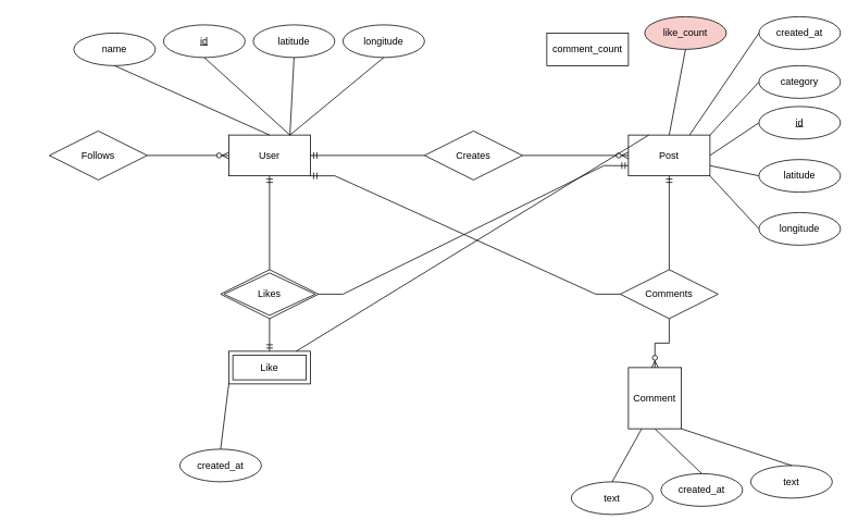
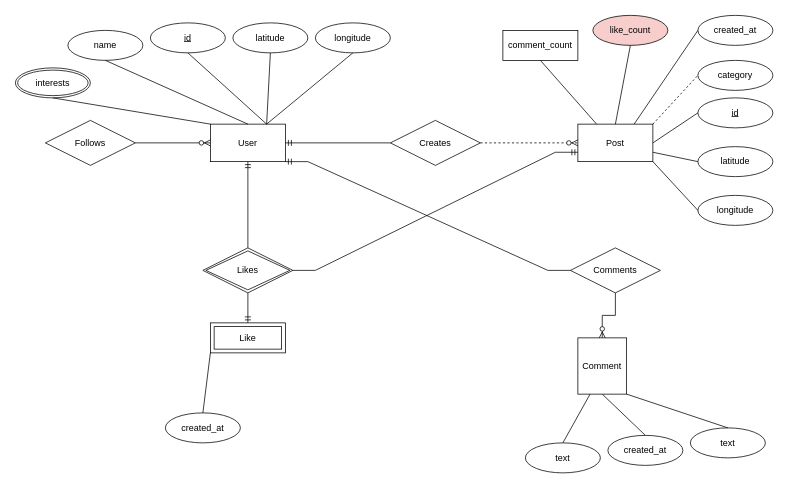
  <mxCell id="0" />
  <mxCell id="1" parent="0" />
  <mxCell id="2" value="User" style="html=1;dashed=0;whiteSpace=wrap;" vertex="1" parent="1"><mxGeometry x="280" y="165" width="100" height="50" as="geometry" /></mxCell>
  <mxCell id="3" value="name" style="ellipse;whiteSpace=wrap;html=1;align=center;" vertex="1" parent="1"><mxGeometry x="90" y="40" width="100" height="40" as="geometry" /></mxCell>
+ <mxCell id="4" value="interests" style="ellipse;shape=doubleEllipse;margin=3;whiteSpace=wrap;html=1;align=center;" vertex="1" parent="1"><mxGeometry x="20" y="90" width="100" height="40" as="geometry" /></mxCell>
  <mxCell id="5" value="Post" style="html=1;dashed=0;whiteSpace=wrap;" vertex="1" parent="1"><mxGeometry x="770" y="165" width="100" height="50" as="geometry" /></mxCell>
  <mxCell id="6" value="Like" style="shape=ext;margin=3;double=1;whiteSpace=wrap;html=1;align=center;" vertex="1" parent="1"><mxGeometry x="280" y="430" width="100" height="40" as="geometry" /></mxCell>
  <mxCell id="7" value="created_at" style="ellipse;whiteSpace=wrap;html=1;align=center;" vertex="1" parent="1"><mxGeometry x="220" y="550" width="100" height="40" as="geometry" /></mxCell>
  <mxCell id="8" value="created_at" style="ellipse;whiteSpace=wrap;html=1;align=center;" vertex="1" parent="1"><mxGeometry x="810" y="580" width="100" height="40" as="geometry" /></mxCell>
  <mxCell id="9" value="created_at" style="ellipse;whiteSpace=wrap;html=1;align=center;" vertex="1" parent="1"><mxGeometry x="930" y="20" width="100" height="40" as="geometry" /></mxCell>
  <mxCell id="10" value="" style="endArrow=none;html=1;rounded=0;entryX=0;entryY=1;entryDx=0;entryDy=0;exitX=0.5;exitY=0;exitDx=0;exitDy=0;" edge="1" parent="1" source="7" target="6"><mxGeometry width="50" height="50" relative="1" as="geometry"><mxPoint x="190" y="240" as="sourcePoint" /><mxPoint x="240" y="190" as="targetPoint" /></mxGeometry></mxCell>
  <mxCell id="11" value="" style="endArrow=none;html=1;rounded=0;entryX=0.5;entryY=0;entryDx=0;entryDy=0;exitX=0.5;exitY=1;exitDx=0;exitDy=0;" edge="1" parent="1" source="20" target="8"><mxGeometry width="50" height="50" relative="1" as="geometry"><mxPoint x="610" y="480" as="sourcePoint" /><mxPoint x="460" y="290" as="targetPoint" /></mxGeometry></mxCell>
  <mxCell id="12" value="text" style="ellipse;whiteSpace=wrap;html=1;align=center;" vertex="1" parent="1"><mxGeometry x="700" y="590" width="100" height="40" as="geometry" /></mxCell>
  <mxCell id="13" value="" style="endArrow=none;html=1;rounded=0;entryX=0.5;entryY=0;entryDx=0;entryDy=0;exitX=0.25;exitY=1;exitDx=0;exitDy=0;" edge="1" parent="1" source="20" target="12"><mxGeometry width="50" height="50" relative="1" as="geometry"><mxPoint x="554" y="480" as="sourcePoint" /><mxPoint x="650" y="560" as="targetPoint" /></mxGeometry></mxCell>
  <mxCell id="14" value="id" style="ellipse;whiteSpace=wrap;html=1;align=center;fontStyle=4;" vertex="1" parent="1"><mxGeometry x="200" y="30" width="100" height="40" as="geometry" /></mxCell>
  <mxCell id="15" value="id" style="ellipse;whiteSpace=wrap;html=1;align=center;fontStyle=4;" vertex="1" parent="1"><mxGeometry x="930" y="130" width="100" height="40" as="geometry" /></mxCell>
  <mxCell id="16" value="Follows" style="shape=rhombus;perimeter=rhombusPerimeter;whiteSpace=wrap;html=1;align=center;" vertex="1" parent="1"><mxGeometry x="60" y="160" width="120" height="60" as="geometry" /></mxCell>
  <mxCell id="17" value="Likes" style="shape=rhombus;double=1;perimeter=rhombusPerimeter;whiteSpace=wrap;html=1;align=center;" vertex="1" parent="1"><mxGeometry x="270" y="330" width="120" height="60" as="geometry" /></mxCell>
  <mxCell id="18" value="Creates" style="shape=rhombus;perimeter=rhombusPerimeter;whiteSpace=wrap;html=1;align=center;" vertex="1" parent="1"><mxGeometry x="520" y="160" width="120" height="60" as="geometry" /></mxCell>
  <mxCell id="19" value="" style="edgeStyle=entityRelationEdgeStyle;fontSize=12;html=1;endArrow=ERzeroToMany;endFill=1;rounded=0;" edge="1" parent="1" source="16"><mxGeometry width="100" height="100" relative="1" as="geometry"><mxPoint x="180" y="290" as="sourcePoint" /><mxPoint x="280" y="190" as="targetPoint" /></mxGeometry></mxCell>
  <mxCell id="20" value="Comment" style="html=1;dashed=0;whiteSpace=wrap;" vertex="1" parent="1"><mxGeometry x="770" y="450" width="65" height="75" as="geometry" /></mxCell>
  <mxCell id="21" value="Comments" style="shape=rhombus;perimeter=rhombusPerimeter;whiteSpace=wrap;html=1;align=center;" vertex="1" parent="1"><mxGeometry x="760" y="330" width="120" height="60" as="geometry" /></mxCell>
- <mxCell id="22" value="" style="fontSize=12;html=1;endArrow=ERzeroToMany;endFill=1;rounded=0;entryX=0;entryY=0.5;entryDx=0;entryDy=0;exitX=1;exitY=0.5;exitDx=0;exitDy=0;" edge="1" parent="1" source="18" target="5"><mxGeometry width="100" height="100" relative="1" as="geometry"><mxPoint x="660" y="120" as="sourcePoint" /><mxPoint x="770" y="89.5" as="targetPoint" /></mxGeometry></mxCell>
+ <mxCell id="22" value="" style="fontSize=12;html=1;endArrow=ERzeroToMany;endFill=1;rounded=0;entryX=0;entryY=0.5;entryDx=0;entryDy=0;exitX=1;exitY=0.5;exitDx=0;exitDy=0;dashed=1;" edge="1" parent="1" source="18" target="5"><mxGeometry width="100" height="100" relative="1" as="geometry"><mxPoint x="660" y="120" as="sourcePoint" /><mxPoint x="770" y="89.5" as="targetPoint" /></mxGeometry></mxCell>
  <mxCell id="23" value="" style="fontSize=12;html=1;endArrow=ERmandOne;rounded=0;entryX=1;entryY=0.5;entryDx=0;entryDy=0;" edge="1" parent="1" source="18" target="2"><mxGeometry width="100" height="100" relative="1" as="geometry"><mxPoint x="380" y="320" as="sourcePoint" /><mxPoint x="480" y="220" as="targetPoint" /></mxGeometry></mxCell>
- <mxCell id="24" value="" style="fontSize=12;html=1;endArrow=ERmandOne;rounded=0;exitX=0.5;exitY=0;exitDx=0;exitDy=0;entryX=0.5;entryY=1;entryDx=0;entryDy=0;" edge="1" parent="1" source="21" target="5"><mxGeometry width="100" height="100" relative="1" as="geometry"><mxPoint x="670" y="315" as="sourcePoint" /><mxPoint x="770" y="215" as="targetPoint" /></mxGeometry></mxCell>
  <mxCell id="25" value="" style="edgeStyle=orthogonalEdgeStyle;fontSize=12;html=1;endArrow=ERzeroToMany;endFill=1;rounded=0;entryX=0.5;entryY=0;entryDx=0;entryDy=0;exitX=0.5;exitY=1;exitDx=0;exitDy=0;" edge="1" parent="1" source="21" target="20"><mxGeometry width="100" height="100" relative="1" as="geometry"><mxPoint x="320" y="434" as="sourcePoint" /><mxPoint x="499" y="430" as="targetPoint" /></mxGeometry></mxCell>
  <mxCell id="26" value="" style="edgeStyle=entityRelationEdgeStyle;fontSize=12;html=1;endArrow=ERmandOne;rounded=0;entryX=1;entryY=1;entryDx=0;entryDy=0;exitX=0;exitY=0.5;exitDx=0;exitDy=0;" edge="1" parent="1" source="21" target="2"><mxGeometry width="100" height="100" relative="1" as="geometry"><mxPoint x="510" y="285" as="sourcePoint" /><mxPoint x="370" y="310" as="targetPoint" /></mxGeometry></mxCell>
  <mxCell id="27" value="" style="fontSize=12;html=1;endArrow=ERmandOne;rounded=0;entryX=0.5;entryY=1;entryDx=0;entryDy=0;exitX=0.5;exitY=0;exitDx=0;exitDy=0;" edge="1" parent="1" source="17" target="2"><mxGeometry width="100" height="100" relative="1" as="geometry"><mxPoint x="750" y="425" as="sourcePoint" /><mxPoint x="370" y="280" as="targetPoint" /></mxGeometry></mxCell>
  <mxCell id="28" value="" style="fontSize=12;html=1;endArrow=ERmandOne;rounded=0;entryX=0.5;entryY=0;entryDx=0;entryDy=0;exitX=0.5;exitY=1;exitDx=0;exitDy=0;" edge="1" parent="1" source="17" target="6"><mxGeometry width="100" height="100" relative="1" as="geometry"><mxPoint x="509" y="470" as="sourcePoint" /><mxPoint x="509" y="355" as="targetPoint" /></mxGeometry></mxCell>
  <mxCell id="29" value="" style="edgeStyle=entityRelationEdgeStyle;fontSize=12;html=1;endArrow=ERmandOne;rounded=0;entryX=0;entryY=0.75;entryDx=0;entryDy=0;exitX=1;exitY=0.5;exitDx=0;exitDy=0;" edge="1" parent="1" source="17" target="5"><mxGeometry width="100" height="100" relative="1" as="geometry"><mxPoint x="430" y="320" as="sourcePoint" /><mxPoint x="530" y="220" as="targetPoint" /></mxGeometry></mxCell>
+ <mxCell id="30" value="" style="endArrow=none;html=1;rounded=0;exitX=0.5;exitY=1;exitDx=0;exitDy=0;entryX=0;entryY=0;entryDx=0;entryDy=0;" edge="1" parent="1" source="4" target="2"><mxGeometry width="50" height="50" relative="1" as="geometry"><mxPoint x="230" y="220" as="sourcePoint" /><mxPoint x="270" y="130" as="targetPoint" /></mxGeometry></mxCell>
  <mxCell id="31" value="" style="endArrow=none;html=1;rounded=0;entryX=0.5;entryY=1;entryDx=0;entryDy=0;exitX=0.5;exitY=0;exitDx=0;exitDy=0;" edge="1" parent="1" source="2" target="3"><mxGeometry width="50" height="50" relative="1" as="geometry"><mxPoint x="460" y="300" as="sourcePoint" /><mxPoint x="510" y="250" as="targetPoint" /></mxGeometry></mxCell>
  <mxCell id="32" value="" style="endArrow=none;html=1;rounded=0;entryX=0.5;entryY=1;entryDx=0;entryDy=0;exitX=0.75;exitY=0;exitDx=0;exitDy=0;" edge="1" parent="1" source="2" target="14"><mxGeometry width="50" height="50" relative="1" as="geometry"><mxPoint x="460" y="300" as="sourcePoint" /><mxPoint x="510" y="250" as="targetPoint" /></mxGeometry></mxCell>
  <mxCell id="33" value="" style="endArrow=none;html=1;rounded=0;entryX=0;entryY=0.5;entryDx=0;entryDy=0;exitX=1;exitY=0.5;exitDx=0;exitDy=0;" edge="1" parent="1" source="5" target="15"><mxGeometry width="50" height="50" relative="1" as="geometry"><mxPoint x="460" y="300" as="sourcePoint" /><mxPoint x="510" y="250" as="targetPoint" /></mxGeometry></mxCell>
  <mxCell id="34" value="" style="endArrow=none;html=1;rounded=0;entryX=0;entryY=0.5;entryDx=0;entryDy=0;exitX=0.75;exitY=0;exitDx=0;exitDy=0;" edge="1" parent="1" source="5" target="9"><mxGeometry width="50" height="50" relative="1" as="geometry"><mxPoint x="460" y="300" as="sourcePoint" /><mxPoint x="510" y="250" as="targetPoint" /></mxGeometry></mxCell>
  <mxCell id="35" value="like_count" style="ellipse;whiteSpace=wrap;html=1;align=center;fillColor=#f8cecc;" vertex="1" parent="1"><mxGeometry x="790" y="20" width="100" height="40" as="geometry" /></mxCell>
  <mxCell id="36" value="comment_count" style="whiteSpace=wrap;html=1;align=center;rounded=0;" vertex="1" parent="1"><mxGeometry x="670" y="40" width="100" height="40" as="geometry" /></mxCell>
- <mxCell id="37" value="" style="endArrow=none;html=1;rounded=0;exitX=0.25;exitY=0;exitDx=0;exitDy=0;" edge="1" parent="1" source="5" target="6"><mxGeometry width="50" height="50" relative="1" as="geometry"><mxPoint x="460" y="300" as="sourcePoint" /><mxPoint x="510" y="250" as="targetPoint" /></mxGeometry></mxCell>
+ <mxCell id="37" value="" style="endArrow=none;html=1;rounded=0;entryX=0.5;entryY=1;entryDx=0;entryDy=0;exitX=0.25;exitY=0;exitDx=0;exitDy=0;" edge="1" parent="1" source="5" target="36"><mxGeometry width="50" height="50" relative="1" as="geometry"><mxPoint x="460" y="300" as="sourcePoint" /><mxPoint x="510" y="250" as="targetPoint" /></mxGeometry></mxCell>
  <mxCell id="38" value="" style="endArrow=none;html=1;rounded=0;entryX=0.5;entryY=1;entryDx=0;entryDy=0;exitX=0.5;exitY=0;exitDx=0;exitDy=0;" edge="1" parent="1" source="5" target="35"><mxGeometry width="50" height="50" relative="1" as="geometry"><mxPoint x="460" y="300" as="sourcePoint" /><mxPoint x="510" y="250" as="targetPoint" /></mxGeometry></mxCell>
  <mxCell id="39" value="latitude" style="ellipse;whiteSpace=wrap;html=1;align=center;" vertex="1" parent="1"><mxGeometry x="930" y="195" width="100" height="40" as="geometry" /></mxCell>
  <mxCell id="40" value="longitude" style="ellipse;whiteSpace=wrap;html=1;align=center;" vertex="1" parent="1"><mxGeometry x="930" y="260" width="100" height="40" as="geometry" /></mxCell>
  <mxCell id="41" value="" style="endArrow=none;html=1;rounded=0;entryX=0;entryY=0.5;entryDx=0;entryDy=0;exitX=1;exitY=0.75;exitDx=0;exitDy=0;" edge="1" parent="1" source="5" target="39"><mxGeometry width="50" height="50" relative="1" as="geometry"><mxPoint x="460" y="300" as="sourcePoint" /><mxPoint x="510" y="250" as="targetPoint" /></mxGeometry></mxCell>
  <mxCell id="42" value="" style="endArrow=none;html=1;rounded=0;entryX=0;entryY=0.5;entryDx=0;entryDy=0;exitX=1;exitY=1;exitDx=0;exitDy=0;" edge="1" parent="1" source="5" target="40"><mxGeometry width="50" height="50" relative="1" as="geometry"><mxPoint x="460" y="300" as="sourcePoint" /><mxPoint x="510" y="250" as="targetPoint" /></mxGeometry></mxCell>
  <mxCell id="43" value="category" style="ellipse;whiteSpace=wrap;html=1;align=center;" vertex="1" parent="1"><mxGeometry x="930" y="80" width="100" height="40" as="geometry" /></mxCell>
- <mxCell id="44" value="" style="endArrow=none;html=1;rounded=0;entryX=0;entryY=0.5;entryDx=0;entryDy=0;exitX=1;exitY=0;exitDx=0;exitDy=0;" edge="1" parent="1" source="5" target="43"><mxGeometry width="50" height="50" relative="1" as="geometry"><mxPoint x="460" y="300" as="sourcePoint" /><mxPoint x="510" y="250" as="targetPoint" /></mxGeometry></mxCell>
+ <mxCell id="44" value="" style="endArrow=none;html=1;rounded=0;entryX=0;entryY=0.5;entryDx=0;entryDy=0;exitX=1;exitY=0;exitDx=0;exitDy=0;dashed=1;" edge="1" parent="1" source="5" target="43"><mxGeometry width="50" height="50" relative="1" as="geometry"><mxPoint x="460" y="300" as="sourcePoint" /><mxPoint x="510" y="250" as="targetPoint" /></mxGeometry></mxCell>
  <mxCell id="45" value="text" style="ellipse;whiteSpace=wrap;html=1;align=center;" vertex="1" parent="1"><mxGeometry x="920" y="570" width="100" height="40" as="geometry" /></mxCell>
  <mxCell id="46" value="" style="endArrow=none;html=1;rounded=0;entryX=0.5;entryY=0;entryDx=0;entryDy=0;exitX=1;exitY=1;exitDx=0;exitDy=0;" edge="1" parent="1" source="20" target="45"><mxGeometry width="50" height="50" relative="1" as="geometry"><mxPoint x="460" y="300" as="sourcePoint" /><mxPoint x="510" y="250" as="targetPoint" /></mxGeometry></mxCell>
  <mxCell id="47" value="longitude" style="ellipse;whiteSpace=wrap;html=1;align=center;" vertex="1" parent="1"><mxGeometry x="420" y="30" width="100" height="40" as="geometry" /></mxCell>
  <mxCell id="48" value="latitude" style="ellipse;whiteSpace=wrap;html=1;align=center;" vertex="1" parent="1"><mxGeometry x="310" y="30" width="100" height="40" as="geometry" /></mxCell>
  <mxCell id="49" value="" style="endArrow=none;html=1;rounded=0;entryX=0.5;entryY=1;entryDx=0;entryDy=0;exitX=0.75;exitY=0;exitDx=0;exitDy=0;" edge="1" parent="1" source="2" target="48"><mxGeometry width="50" height="50" relative="1" as="geometry"><mxPoint x="510" y="270" as="sourcePoint" /><mxPoint x="560" y="220" as="targetPoint" /></mxGeometry></mxCell>
  <mxCell id="50" value="" style="endArrow=none;html=1;rounded=0;entryX=0.5;entryY=1;entryDx=0;entryDy=0;exitX=0.75;exitY=0;exitDx=0;exitDy=0;" edge="1" parent="1" source="2" target="47"><mxGeometry width="50" height="50" relative="1" as="geometry"><mxPoint x="510" y="270" as="sourcePoint" /><mxPoint x="560" y="220" as="targetPoint" /></mxGeometry></mxCell>
